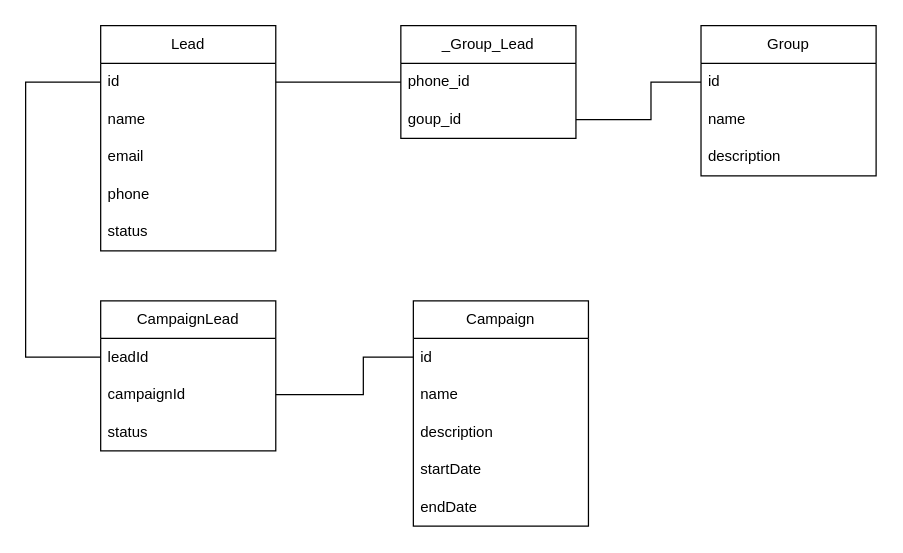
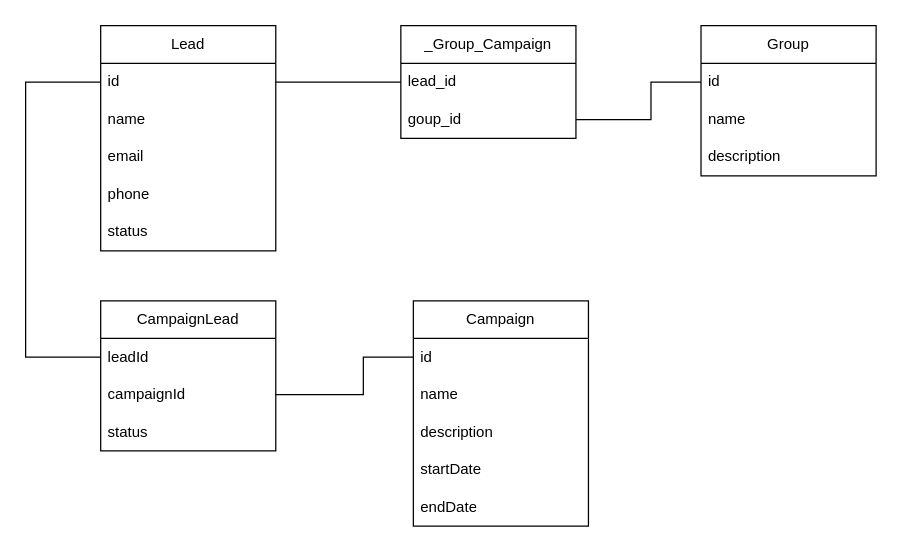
  <mxCell id="0" />
  <mxCell id="1" parent="0" />
  <mxCell id="2" value="Lead" style="swimlane;fontStyle=0;childLayout=stackLayout;horizontal=1;startSize=30;horizontalStack=0;resizeParent=1;resizeParentMax=0;resizeLast=0;collapsible=1;marginBottom=0;whiteSpace=wrap;html=1;" vertex="1" parent="1"><mxGeometry x="80" y="20" width="140" height="180" as="geometry" /></mxCell>
  <mxCell id="3" value="id&amp;nbsp;" style="text;strokeColor=none;fillColor=none;align=left;verticalAlign=middle;spacingLeft=4;spacingRight=4;overflow=hidden;points=[[0,0.5],[1,0.5]];portConstraint=eastwest;rotatable=0;whiteSpace=wrap;html=1;" vertex="1" parent="2"><mxGeometry y="30" width="140" height="30" as="geometry" /></mxCell>
  <mxCell id="4" value="name" style="text;strokeColor=none;fillColor=none;align=left;verticalAlign=middle;spacingLeft=4;spacingRight=4;overflow=hidden;points=[[0,0.5],[1,0.5]];portConstraint=eastwest;rotatable=0;whiteSpace=wrap;html=1;" vertex="1" parent="2"><mxGeometry y="60" width="140" height="30" as="geometry" /></mxCell>
  <mxCell id="5" value="email" style="text;strokeColor=none;fillColor=none;align=left;verticalAlign=middle;spacingLeft=4;spacingRight=4;overflow=hidden;points=[[0,0.5],[1,0.5]];portConstraint=eastwest;rotatable=0;whiteSpace=wrap;html=1;" vertex="1" parent="2"><mxGeometry y="90" width="140" height="30" as="geometry" /></mxCell>
  <mxCell id="6" value="phone" style="text;strokeColor=none;fillColor=none;align=left;verticalAlign=middle;spacingLeft=4;spacingRight=4;overflow=hidden;points=[[0,0.5],[1,0.5]];portConstraint=eastwest;rotatable=0;whiteSpace=wrap;html=1;" vertex="1" parent="2"><mxGeometry y="120" width="140" height="30" as="geometry" /></mxCell>
  <mxCell id="7" value="status" style="text;strokeColor=none;fillColor=none;align=left;verticalAlign=middle;spacingLeft=4;spacingRight=4;overflow=hidden;points=[[0,0.5],[1,0.5]];portConstraint=eastwest;rotatable=0;whiteSpace=wrap;html=1;" vertex="1" parent="2"><mxGeometry y="150" width="140" height="30" as="geometry" /></mxCell>
  <mxCell id="8" value="Group" style="swimlane;fontStyle=0;childLayout=stackLayout;horizontal=1;startSize=30;horizontalStack=0;resizeParent=1;resizeParentMax=0;resizeLast=0;collapsible=1;marginBottom=0;whiteSpace=wrap;html=1;" vertex="1" parent="1"><mxGeometry x="560" y="20" width="140" height="120" as="geometry" /></mxCell>
  <mxCell id="9" value="id" style="text;strokeColor=none;fillColor=none;align=left;verticalAlign=middle;spacingLeft=4;spacingRight=4;overflow=hidden;points=[[0,0.5],[1,0.5]];portConstraint=eastwest;rotatable=0;whiteSpace=wrap;html=1;" vertex="1" parent="8"><mxGeometry y="30" width="140" height="30" as="geometry" /></mxCell>
  <mxCell id="10" value="name" style="text;strokeColor=none;fillColor=none;align=left;verticalAlign=middle;spacingLeft=4;spacingRight=4;overflow=hidden;points=[[0,0.5],[1,0.5]];portConstraint=eastwest;rotatable=0;whiteSpace=wrap;html=1;" vertex="1" parent="8"><mxGeometry y="60" width="140" height="30" as="geometry" /></mxCell>
  <mxCell id="11" value="description" style="text;strokeColor=none;fillColor=none;align=left;verticalAlign=middle;spacingLeft=4;spacingRight=4;overflow=hidden;points=[[0,0.5],[1,0.5]];portConstraint=eastwest;rotatable=0;whiteSpace=wrap;html=1;" vertex="1" parent="8"><mxGeometry y="90" width="140" height="30" as="geometry" /></mxCell>
- <mxCell id="12" value="_Group_Lead" style="swimlane;fontStyle=0;childLayout=stackLayout;horizontal=1;startSize=30;horizontalStack=0;resizeParent=1;resizeParentMax=0;resizeLast=0;collapsible=1;marginBottom=0;whiteSpace=wrap;html=1;" vertex="1" parent="1"><mxGeometry x="320" y="20" width="140" height="90" as="geometry" /></mxCell>
- <mxCell id="13" value="phone_id" style="text;strokeColor=none;fillColor=none;align=left;verticalAlign=middle;spacingLeft=4;spacingRight=4;overflow=hidden;points=[[0,0.5],[1,0.5]];portConstraint=eastwest;rotatable=0;whiteSpace=wrap;html=1;" vertex="1" parent="12"><mxGeometry y="30" width="140" height="30" as="geometry" /></mxCell>
+ <mxCell id="12" value="_Group_Campaign" style="swimlane;fontStyle=0;childLayout=stackLayout;horizontal=1;startSize=30;horizontalStack=0;resizeParent=1;resizeParentMax=0;resizeLast=0;collapsible=1;marginBottom=0;whiteSpace=wrap;html=1;" vertex="1" parent="1"><mxGeometry x="320" y="20" width="140" height="90" as="geometry" /></mxCell>
+ <mxCell id="13" value="lead_id" style="text;strokeColor=none;fillColor=none;align=left;verticalAlign=middle;spacingLeft=4;spacingRight=4;overflow=hidden;points=[[0,0.5],[1,0.5]];portConstraint=eastwest;rotatable=0;whiteSpace=wrap;html=1;" vertex="1" parent="12"><mxGeometry y="30" width="140" height="30" as="geometry" /></mxCell>
  <mxCell id="14" value="goup_id" style="text;strokeColor=none;fillColor=none;align=left;verticalAlign=middle;spacingLeft=4;spacingRight=4;overflow=hidden;points=[[0,0.5],[1,0.5]];portConstraint=eastwest;rotatable=0;whiteSpace=wrap;html=1;" vertex="1" parent="12"><mxGeometry y="60" width="140" height="30" as="geometry" /></mxCell>
  <mxCell id="15" value="" style="endArrow=none;html=1;rounded=0;exitX=1;exitY=0.5;exitDx=0;exitDy=0;entryX=0;entryY=0.5;entryDx=0;entryDy=0;" edge="1" parent="1" source="3" target="13"><mxGeometry width="50" height="50" relative="1" as="geometry"><mxPoint x="380" y="230" as="sourcePoint" /><mxPoint x="430" y="180" as="targetPoint" /></mxGeometry></mxCell>
  <mxCell id="16" value="" style="endArrow=none;html=1;rounded=0;entryX=0;entryY=0.5;entryDx=0;entryDy=0;exitX=1;exitY=0.5;exitDx=0;exitDy=0;" edge="1" parent="1" source="14" target="9"><mxGeometry width="50" height="50" relative="1" as="geometry"><mxPoint x="380" y="130" as="sourcePoint" /><mxPoint x="430" y="80" as="targetPoint" /><Array as="points"><mxPoint x="520" y="95" /><mxPoint x="520" y="65" /></Array></mxGeometry></mxCell>
  <mxCell id="17" value="Campaign" style="swimlane;fontStyle=0;childLayout=stackLayout;horizontal=1;startSize=30;horizontalStack=0;resizeParent=1;resizeParentMax=0;resizeLast=0;collapsible=1;marginBottom=0;whiteSpace=wrap;html=1;" vertex="1" parent="1"><mxGeometry x="330" y="240" width="140" height="180" as="geometry" /></mxCell>
  <mxCell id="18" value="id" style="text;strokeColor=none;fillColor=none;align=left;verticalAlign=middle;spacingLeft=4;spacingRight=4;overflow=hidden;points=[[0,0.5],[1,0.5]];portConstraint=eastwest;rotatable=0;whiteSpace=wrap;html=1;" vertex="1" parent="17"><mxGeometry y="30" width="140" height="30" as="geometry" /></mxCell>
  <mxCell id="19" value="name" style="text;strokeColor=none;fillColor=none;align=left;verticalAlign=middle;spacingLeft=4;spacingRight=4;overflow=hidden;points=[[0,0.5],[1,0.5]];portConstraint=eastwest;rotatable=0;whiteSpace=wrap;html=1;" vertex="1" parent="17"><mxGeometry y="60" width="140" height="30" as="geometry" /></mxCell>
  <mxCell id="20" value="description" style="text;strokeColor=none;fillColor=none;align=left;verticalAlign=middle;spacingLeft=4;spacingRight=4;overflow=hidden;points=[[0,0.5],[1,0.5]];portConstraint=eastwest;rotatable=0;whiteSpace=wrap;html=1;" vertex="1" parent="17"><mxGeometry y="90" width="140" height="30" as="geometry" /></mxCell>
  <mxCell id="21" value="startDate" style="text;strokeColor=none;fillColor=none;align=left;verticalAlign=middle;spacingLeft=4;spacingRight=4;overflow=hidden;points=[[0,0.5],[1,0.5]];portConstraint=eastwest;rotatable=0;whiteSpace=wrap;html=1;" vertex="1" parent="17"><mxGeometry y="120" width="140" height="30" as="geometry" /></mxCell>
  <mxCell id="22" value="endDate" style="text;strokeColor=none;fillColor=none;align=left;verticalAlign=middle;spacingLeft=4;spacingRight=4;overflow=hidden;points=[[0,0.5],[1,0.5]];portConstraint=eastwest;rotatable=0;whiteSpace=wrap;html=1;" vertex="1" parent="17"><mxGeometry y="150" width="140" height="30" as="geometry" /></mxCell>
  <mxCell id="23" value="CampaignLead" style="swimlane;fontStyle=0;childLayout=stackLayout;horizontal=1;startSize=30;horizontalStack=0;resizeParent=1;resizeParentMax=0;resizeLast=0;collapsible=1;marginBottom=0;whiteSpace=wrap;html=1;" vertex="1" parent="1"><mxGeometry x="80" y="240" width="140" height="120" as="geometry" /></mxCell>
  <mxCell id="24" value="leadId" style="text;strokeColor=none;fillColor=none;align=left;verticalAlign=middle;spacingLeft=4;spacingRight=4;overflow=hidden;points=[[0,0.5],[1,0.5]];portConstraint=eastwest;rotatable=0;whiteSpace=wrap;html=1;" vertex="1" parent="23"><mxGeometry y="30" width="140" height="30" as="geometry" /></mxCell>
  <mxCell id="25" value="campaignId" style="text;strokeColor=none;fillColor=none;align=left;verticalAlign=middle;spacingLeft=4;spacingRight=4;overflow=hidden;points=[[0,0.5],[1,0.5]];portConstraint=eastwest;rotatable=0;whiteSpace=wrap;html=1;" vertex="1" parent="23"><mxGeometry y="60" width="140" height="30" as="geometry" /></mxCell>
  <mxCell id="26" value="status" style="text;strokeColor=none;fillColor=none;align=left;verticalAlign=middle;spacingLeft=4;spacingRight=4;overflow=hidden;points=[[0,0.5],[1,0.5]];portConstraint=eastwest;rotatable=0;whiteSpace=wrap;html=1;" vertex="1" parent="23"><mxGeometry y="90" width="140" height="30" as="geometry" /></mxCell>
  <mxCell id="27" value="" style="endArrow=none;html=1;rounded=0;exitX=0;exitY=0.5;exitDx=0;exitDy=0;entryX=0;entryY=0.5;entryDx=0;entryDy=0;" edge="1" parent="1" source="3" target="24"><mxGeometry width="50" height="50" relative="1" as="geometry"><mxPoint x="280" y="130" as="sourcePoint" /><mxPoint x="330" y="80" as="targetPoint" /><Array as="points"><mxPoint x="20" y="65" /><mxPoint x="20" y="285" /></Array></mxGeometry></mxCell>
  <mxCell id="28" value="" style="endArrow=none;html=1;rounded=0;exitX=1;exitY=0.5;exitDx=0;exitDy=0;entryX=0;entryY=0.5;entryDx=0;entryDy=0;" edge="1" parent="1" source="25" target="18"><mxGeometry width="50" height="50" relative="1" as="geometry"><mxPoint x="280" y="330" as="sourcePoint" /><mxPoint x="330" y="280" as="targetPoint" /><Array as="points"><mxPoint x="290" y="315" /><mxPoint x="290" y="285" /></Array></mxGeometry></mxCell>
